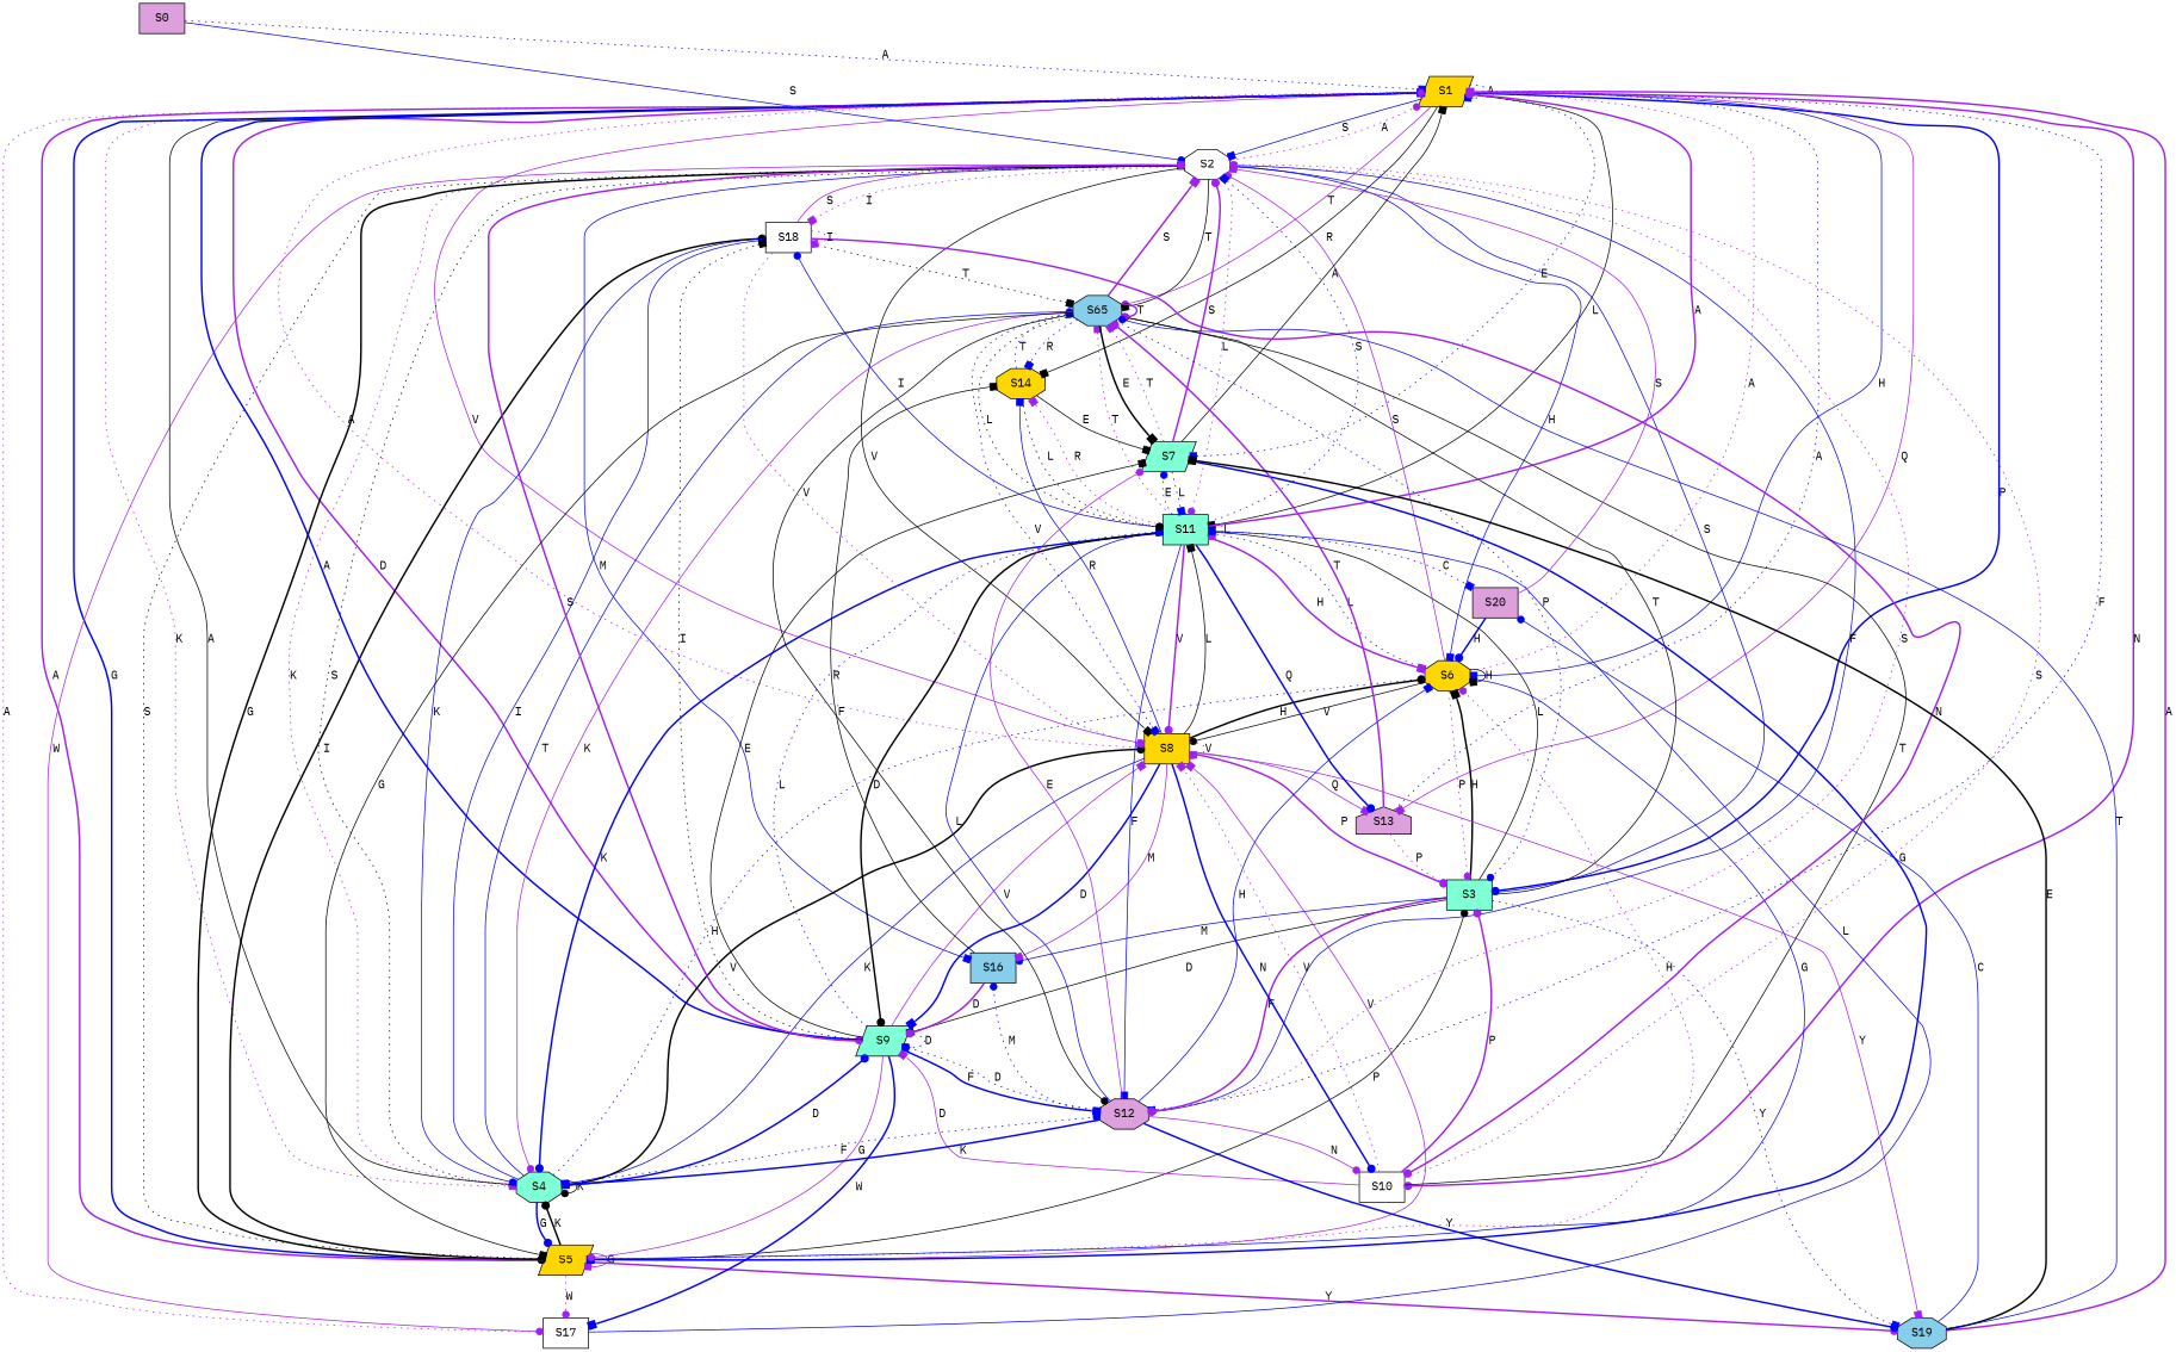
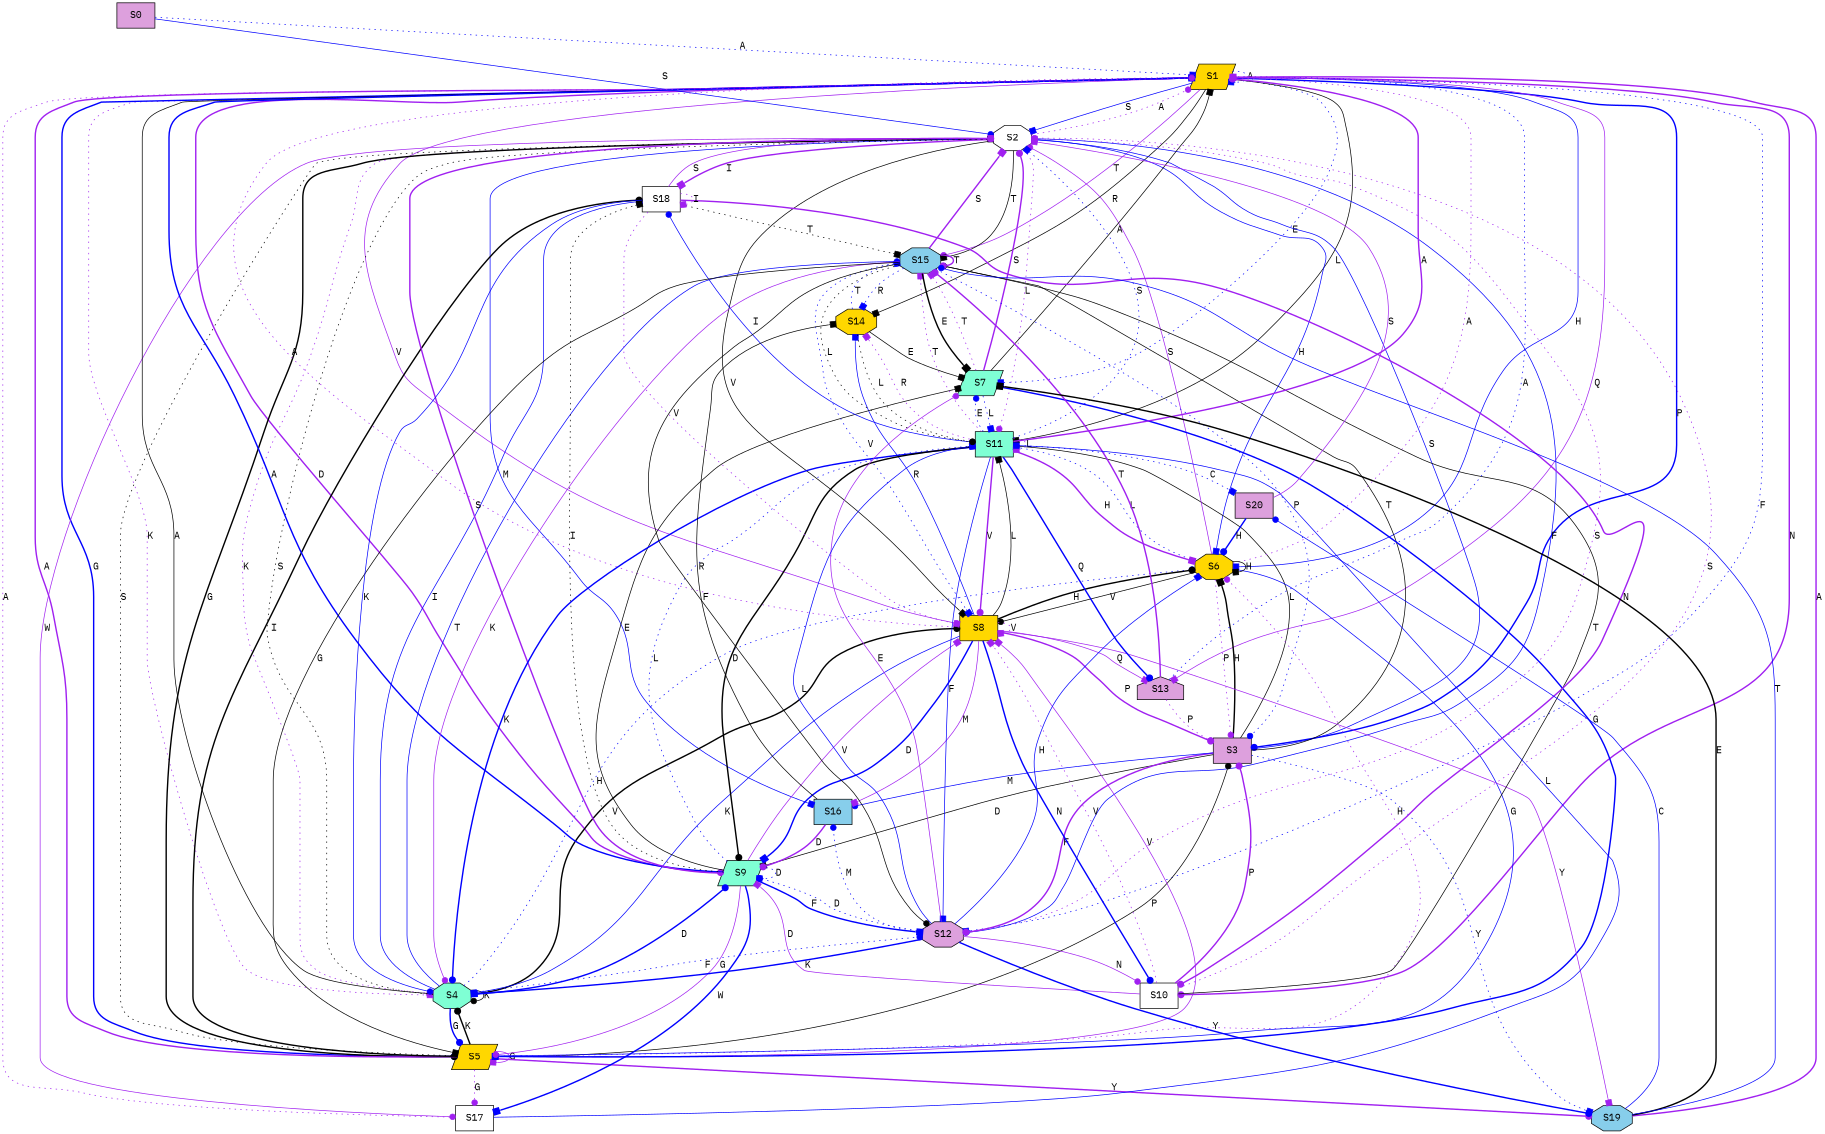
  strict digraph {
    fontname="IBM Plex Mono"
    node [fillcolor=gold fontname="IBM Plex Mono" shape=box style=filled]
    edge [arrowhead=box color=purple fontname="IBM Plex Mono" style=solid]
    S1 [shape=parallelogram]
    S0 [fillcolor=plum]
    S2 [fillcolor=white shape=octagon]
-   S3 [fillcolor=aquamarine]
+   S3 [fillcolor=plum]
    S4 [fillcolor=aquamarine shape=octagon]
    S5 [shape=parallelogram]
    S6 [shape=octagon]
    S7 [fillcolor=aquamarine shape=parallelogram]
    S8
    S9 [fillcolor=aquamarine shape=parallelogram]
    S10 [fillcolor=white]
    S11 [fillcolor=aquamarine]
    S12 [fillcolor=plum shape=octagon]
    S13 [fillcolor=plum shape=house]
    S14 [shape=octagon]
-   S15 [fillcolor=skyblue shape=octagon label=S65]
+   S15 [fillcolor=skyblue shape=octagon]
    S16 [fillcolor=skyblue]
    S17 [fillcolor=white]
    S18 [fillcolor=white]
    S19 [fillcolor=skyblue shape=octagon]
    S20 [fillcolor=plum]
    S1 -> S1 [color=blue label=A style=dotted]
    S1 -> S2 [color=blue label=S]
    S1 -> S3 [arrowhead=dot color=blue label=P style=bold]
    S1 -> S4 [label=K style=dotted]
    S1 -> S5 [arrowhead=dot color=blue label=G style=bold]
    S1 -> S6 [color=blue label=H]
    S1 -> S7 [color=blue label=E style=dotted]
    S1 -> S8 [arrowhead=dot label=V]
    S1 -> S9 [arrowhead=dot label=D style=bold]
    S1 -> S10 [arrowhead=dot label=N style=bold]
    S1 -> S11 [color=black label=L]
    S1 -> S12 [color=blue label=F style=dotted]
    S1 -> S13 [label=Q]
    S1 -> S14 [color=black label=R]
    S1 -> S15 [arrowhead=dot label=T]
    S0 -> S1 [color=blue label=A style=dotted]
    S0 -> S2 [arrowhead=dot color=blue label=S]
    S2 -> S1 [arrowhead=dot label=A style=dotted]
    S2 -> S4 [label=K style=dotted]
    S2 -> S5 [arrowhead=dot color=black label=G style=bold]
    S2 -> S6 [color=blue label=H]
    S2 -> S8 [color=black label=V]
    S2 -> S11 [arrowhead=dot label=L style=dotted]
    S2 -> S12 [arrowhead=dot color=blue label=F]
    S2 -> S15 [color=black label=T]
    S2 -> S16 [color=blue label=M]
    S2 -> S17 [arrowhead=dot label=W]
-   S2 -> S18 [label=I style=dotted]
+   S2 -> S18 [label=I style=bold]
    S3 -> S2 [arrowhead=dot color=blue label=S]
    S3 -> S6 [color=black label=H style=bold]
    S3 -> S9 [color=black label=D]
    S3 -> S11 [arrowhead=dot color=black label=L]
    S3 -> S12 [arrowhead=dot label=F style=bold]
    S3 -> S15 [arrowhead=dot color=black label=T]
    S3 -> S16 [arrowhead=dot color=blue label=M]
    S3 -> S19 [color=blue label=Y style=dotted]
    S4 -> S1 [arrowhead=dot color=black label=A]
    S4 -> S2 [color=black label=S style=dotted]
    S4 -> S4 [arrowhead=dot color=black label=K]
    S4 -> S5 [arrowhead=dot color=blue label=G style=bold]
    S4 -> S6 [arrowhead=dot color=blue label=H style=dotted]
    S4 -> S8 [arrowhead=dot color=black label=V style=bold]
    S4 -> S9 [arrowhead=dot color=blue label=D style=bold]
    S4 -> S12 [arrowhead=dot color=blue label=F style=dotted]
    S4 -> S15 [arrowhead=dot color=blue label=T]
    S4 -> S18 [color=blue label=I]
    S5 -> S1 [arrowhead=dot label=A style=bold]
    S5 -> S2 [color=black label=S style=dotted]
    S5 -> S3 [arrowhead=dot color=black label=P]
    S5 -> S4 [arrowhead=dot color=black label=K style=bold]
    S5 -> S5 [label=G]
    S5 -> S6 [arrowhead=dot label=H style=dotted]
    S5 -> S8 [label=V]
-   S5 -> S17 [arrowhead=dot label=W style=dotted]
+   S5 -> S17 [arrowhead=dot label=G style=dotted]
    S5 -> S18 [arrowhead=dot color=black label=I style=bold]
    S5 -> S19 [arrowhead=dot label=Y style=bold]
    S6 -> S1 [label=A style=dotted]
    S6 -> S2 [arrowhead=dot label=S]
    S6 -> S3 [arrowhead=dot label=P style=dotted]
    S6 -> S5 [arrowhead=dot color=blue label=G]
    S6 -> S6 [color=black label=H]
    S6 -> S8 [arrowhead=dot color=black label=V]
    S6 -> S11 [color=blue label=L style=dotted]
    S7 -> S1 [color=black label=A]
    S7 -> S2 [arrowhead=dot label=S style=bold]
    S7 -> S5 [color=blue label=G style=bold]
    S7 -> S11 [color=blue label=L style=dotted]
    S7 -> S15 [label=T style=dotted]
    S8 -> S1 [label=A style=dotted]
    S8 -> S3 [arrowhead=dot label=P style=bold]
    S8 -> S4 [color=blue label=K]
    S8 -> S6 [arrowhead=dot color=black label=H style=bold]
    S8 -> S8 [label=V style=dotted]
    S8 -> S9 [color=blue label=D style=bold]
    S8 -> S10 [arrowhead=dot color=blue label=N style=bold]
    S8 -> S11 [color=black label=L]
    S8 -> S13 [label=Q]
    S8 -> S14 [color=blue label=R]
    S8 -> S16 [label=M]
    S8 -> S19 [label=Y]
    S9 -> S1 [color=blue label=A style=bold]
    S9 -> S2 [arrowhead=dot label=S style=bold]
    S9 -> S5 [arrowhead=dot label=G]
    S9 -> S7 [color=black label=E]
    S9 -> S8 [label=V]
    S9 -> S9 [color=blue label=D style=dotted]
    S9 -> S11 [color=blue label=L style=dotted]
    S9 -> S12 [color=blue label=F style=bold]
    S9 -> S17 [color=blue label=W style=bold]
    S9 -> S18 [color=black label=I style=dotted]
    S10 -> S2 [arrowhead=dot label=S style=dotted]
    S10 -> S3 [arrowhead=dot label=P style=bold]
    S10 -> S8 [label=V style=dotted]
    S10 -> S9 [label=D]
    S10 -> S15 [arrowhead=dot color=black label=T]
    S11 -> S1 [arrowhead=dot label=A style=bold]
    S11 -> S2 [color=blue label=S style=dotted]
    S11 -> S4 [arrowhead=dot color=blue label=K style=bold]
    S11 -> S6 [label=H style=bold]
    S11 -> S7 [arrowhead=dot color=blue label=E style=dotted]
    S11 -> S8 [arrowhead=dot label=V style=bold]
    S11 -> S9 [arrowhead=dot color=black label=D style=bold]
    S11 -> S11 [label=L style=dotted]
    S11 -> S12 [color=blue label=F]
    S11 -> S13 [arrowhead=dot color=blue label=Q style=bold]
    S11 -> S14 [label=R style=dotted]
    S11 -> S15 [label=T style=dotted]
    S11 -> S18 [arrowhead=dot color=blue label=I]
    S11 -> S20 [color=blue label=C style=dotted]
    S12 -> S2 [label=S style=dotted]
    S12 -> S4 [color=blue label=K style=bold]
    S12 -> S6 [color=blue label=H]
    S12 -> S7 [arrowhead=dot label=E]
    S12 -> S9 [arrowhead=dot color=blue label=D style=dotted]
    S12 -> S10 [arrowhead=dot label=N]
    S12 -> S11 [color=blue label=L]
    S12 -> S16 [arrowhead=dot color=blue label=M style=dotted]
    S12 -> S19 [arrowhead=dot color=blue label=Y style=bold]
    S13 -> S1 [arrowhead=dot color=blue label=A style=dotted]
    S13 -> S3 [arrowhead=dot label=P style=dotted]
    S13 -> S15 [arrowhead=dot label=T style=bold]
    S14 -> S7 [color=black label=E]
    S14 -> S11 [arrowhead=dot color=black label=L style=dotted]
    S14 -> S15 [color=blue label=T style=dotted]
    S15 -> S2 [label=S style=bold]
    S15 -> S3 [arrowhead=dot color=blue label=P style=dotted]
    S15 -> S4 [arrowhead=dot label=K]
    S15 -> S5 [color=black label=G]
    S15 -> S7 [color=black label=E style=bold]
    S15 -> S8 [color=blue label=V style=dotted]
    S15 -> S11 [arrowhead=dot color=black label=L style=dotted]
    S15 -> S12 [arrowhead=dot color=black label=F]
    S15 -> S14 [color=blue label=R style=dotted]
    S15 -> S15 [arrowhead=dot label=T style=bold]
    S16 -> S9 [arrowhead=dot label=D style=bold]
    S16 -> S14 [color=black label=R]
    S17 -> S1 [arrowhead=dot label=A style=dotted]
    S17 -> S11 [color=blue label=L]
    S18 -> S2 [label=S]
    S18 -> S4 [arrowhead=dot color=blue label=K]
    S18 -> S8 [label=V style=dotted]
    S18 -> S10 [arrowhead=dot label=N style=bold]
    S18 -> S15 [color=black label=T style=dotted]
    S18 -> S18 [label=I style=dotted]
    S19 -> S1 [label=A style=bold]
    S19 -> S7 [color=black label=E style=bold]
    S19 -> S15 [arrowhead=dot color=blue label=T]
    S19 -> S20 [arrowhead=dot color=blue label=C]
    S20 -> S2 [label=S]
    S20 -> S6 [arrowhead=dot color=blue label=H style=bold]
  }
